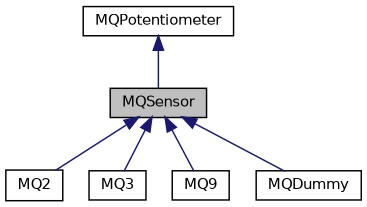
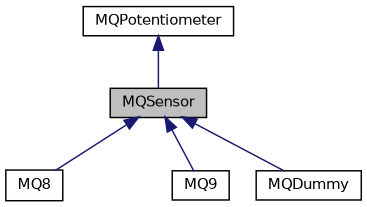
  digraph {
    node [color=black fillcolor=white fontname=Helvetica fontsize=10 shape=record style=filled]
    edge [color=midnightblue dir=back fontname=Helvetica fontsize=10 labelfontname=Helvetica labelfontsize=10 style=solid]
    n1 [fillcolor=grey75 fontcolor=black height=0.2 label=MQSensor width=0.4]
-   n2 [height=0.2 label=MQ2 width=0.4]
-   n3 [height=0.2 label=MQ3 width=0.4]
+   n2 [height=0.2 label=MQ8 width=0.4]
    n4 [height=0.2 label=MQ9 width=0.4]
    n5 [height=0.2 label=MQDummy width=0.4]
    n6 [height=0.2 label=MQPotentiometer width=0.4]
    n1 -> n2
-   n1 -> n3
    n1 -> n4
    n1 -> n5
    n6 -> n1
  }
